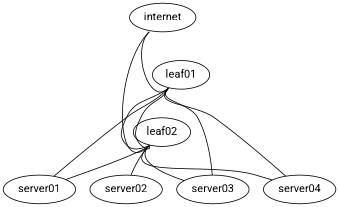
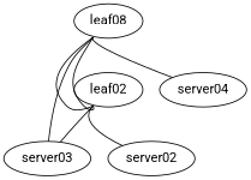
  graph {
    fontname=Roboto
    node [config="./helper_scripts/extra_server_config.sh" fontname=Roboto function=host memory=768 os="yk0/ubuntu-xenial"]
    edge [fontname=Roboto headport=eth2 tailport=swp1]
-   internet [config="./helper_scripts/extra_switch_config.sh" function=internet memory=1024 mgmt_ip="192.168.200.1" os="CumulusCommunity/cumulus-vx" version="3.7.6"]
-   leaf01 [config="./helper_scripts/extra_switch_config.sh" function=leaf memory=1024 mgmt_ip="192.168.200.2" os="CumulusCommunity/cumulus-vx" version="3.7.6"]
+   leaf01 [config="./helper_scripts/extra_switch_config.sh" function=leaf memory=1024 mgmt_ip="192.168.200.2" os="CumulusCommunity/cumulus-vx" version="3.7.6" label=leaf08]
    leaf02 [config="./helper_scripts/extra_switch_config.sh" function=leaf memory=1024 mgmt_ip="192.168.200.3" os="CumulusCommunity/cumulus-vx" version="3.7.6"]
-   server01 [mgmt_ip="192.168.200.10"]
    server03 [mgmt_ip="192.168.200.12"]
    server04 [mgmt_ip="192.168.200.13"]
    server02 [mgmt_ip="192.168.200.11"]
-   internet -- leaf01 [headport=swp51]
-   internet -- leaf02 [headport=swp51 tailport=swp2]
    leaf01 -- leaf02 [headport=swp49 tailport=swp49]
    leaf01 -- leaf02 [headport=swp50 tailport=swp50]
-   leaf01 -- server01 [headport=eth1]
    leaf01 -- server03 [headport=eth1 tailport=swp3]
    leaf01 -- server04 [headport=eth1 tailport=swp4]
-   leaf02 -- server01
    leaf02 -- server03 [tailport=swp3]
-   leaf02 -- server04 [tailport=swp4]
    leaf02 -- server02 [tailport=swp2]
  }
